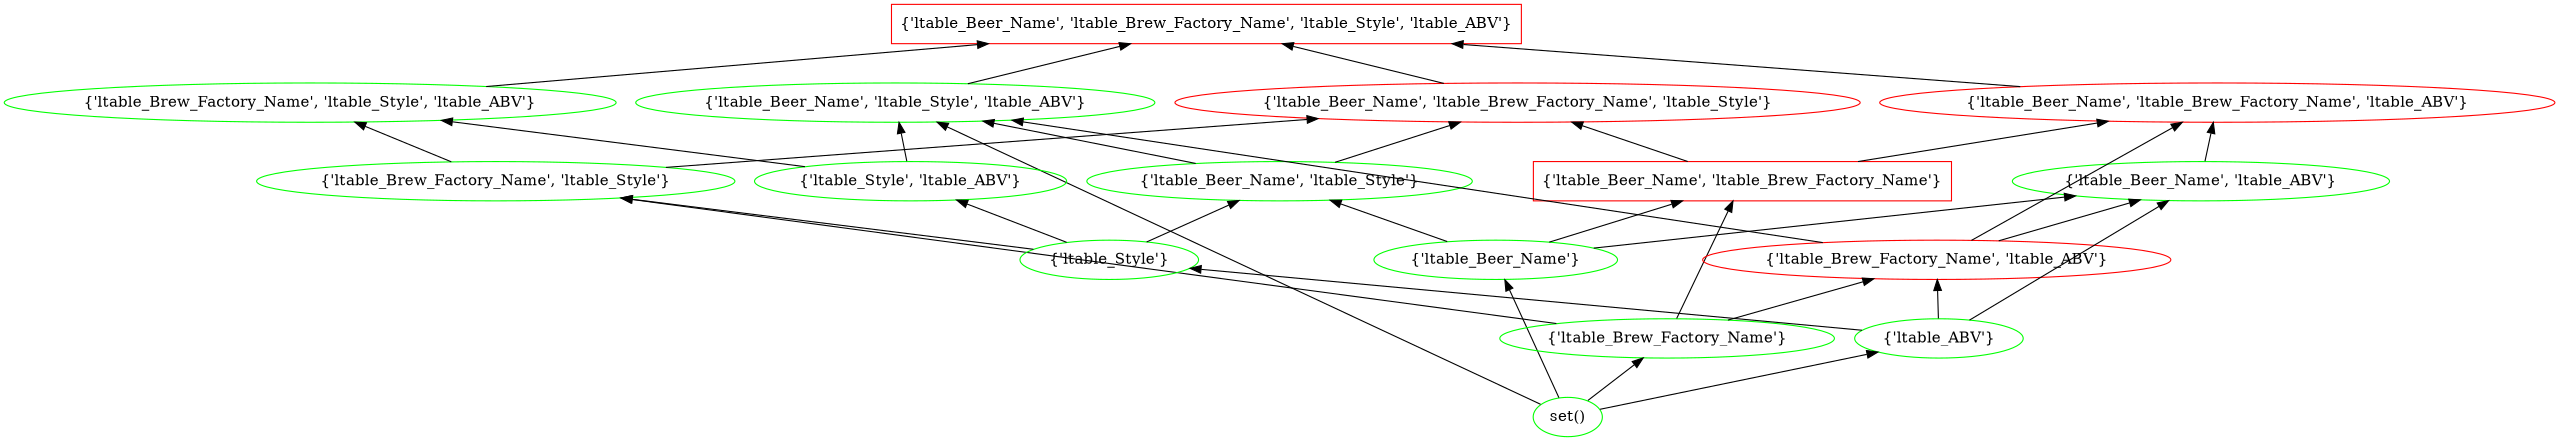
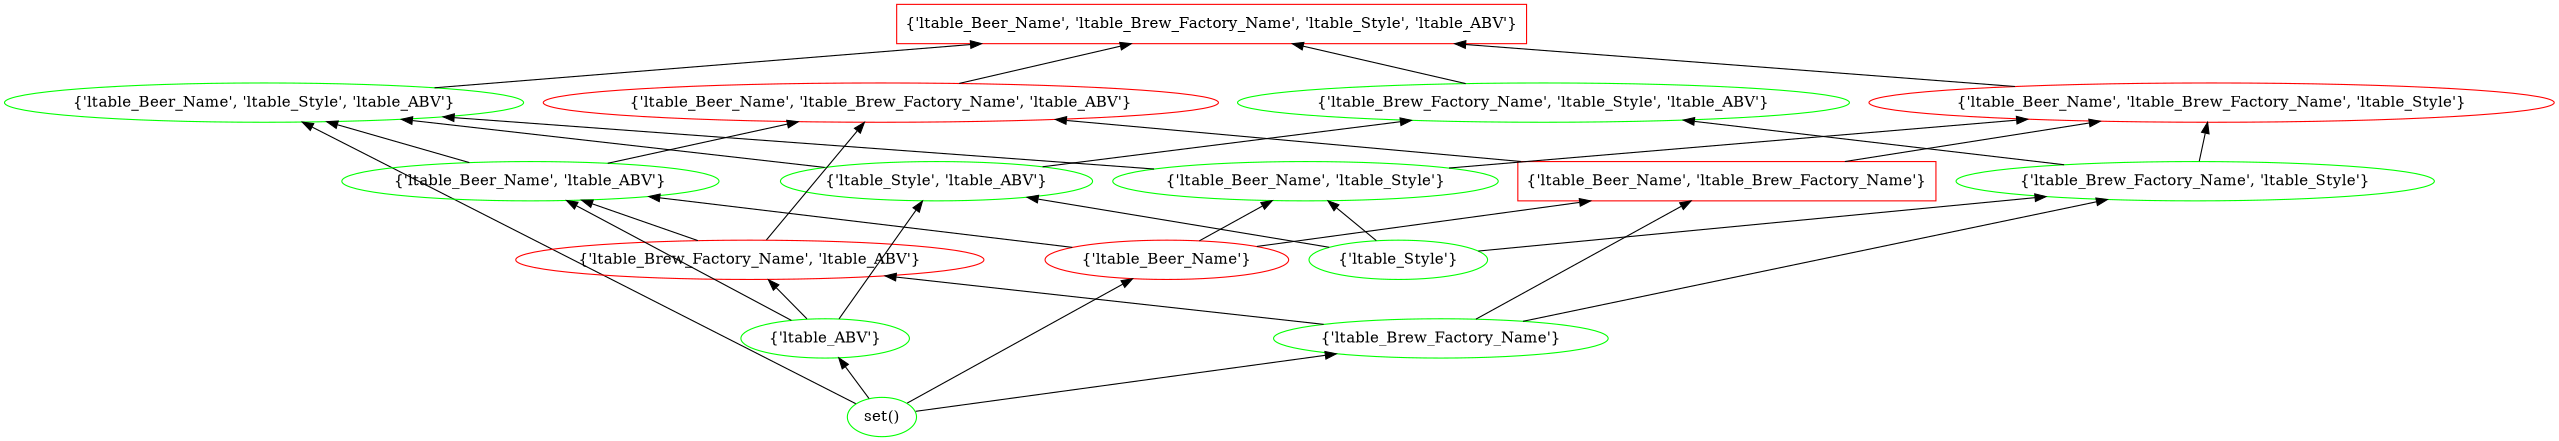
  digraph {
    rankdir=BT
    splines=line
    node [color=green]
    "{'ltable_Beer_Name', 'ltable_Brew_Factory_Name', 'ltable_Style', 'ltable_ABV'}" [color=red shape=box]
    "set()" [shape=ellipse]
-   "{'ltable_Beer_Name'}"
+   "{'ltable_Beer_Name'}" [color=red]
    "{'ltable_Brew_Factory_Name'}"
    "{'ltable_ABV'}"
    "{'ltable_Beer_Name', 'ltable_Style', 'ltable_ABV'}"
    "{'ltable_Beer_Name', 'ltable_Brew_Factory_Name'}" [color=red shape=box]
    "{'ltable_Beer_Name', 'ltable_Style'}"
    "{'ltable_Beer_Name', 'ltable_ABV'}"
    "{'ltable_Brew_Factory_Name', 'ltable_Style'}"
    "{'ltable_Brew_Factory_Name', 'ltable_ABV'}" [color=red]
    "{'ltable_Style'}"
    "{'ltable_Style', 'ltable_ABV'}"
    "{'ltable_Beer_Name', 'ltable_Brew_Factory_Name', 'ltable_Style'}" [color=red]
    "{'ltable_Beer_Name', 'ltable_Brew_Factory_Name', 'ltable_ABV'}" [color=red]
    "{'ltable_Brew_Factory_Name', 'ltable_Style', 'ltable_ABV'}"
    "set()" -> "{'ltable_Beer_Name'}"
    "set()" -> "{'ltable_Brew_Factory_Name'}"
    "set()" -> "{'ltable_ABV'}"
    "set()" -> "{'ltable_Beer_Name', 'ltable_Style', 'ltable_ABV'}"
    "{'ltable_Beer_Name'}" -> "{'ltable_Beer_Name', 'ltable_Brew_Factory_Name'}"
    "{'ltable_Beer_Name'}" -> "{'ltable_Beer_Name', 'ltable_Style'}"
    "{'ltable_Beer_Name'}" -> "{'ltable_Beer_Name', 'ltable_ABV'}"
    "{'ltable_Brew_Factory_Name'}" -> "{'ltable_Beer_Name', 'ltable_Brew_Factory_Name'}"
    "{'ltable_Brew_Factory_Name'}" -> "{'ltable_Brew_Factory_Name', 'ltable_Style'}"
    "{'ltable_Brew_Factory_Name'}" -> "{'ltable_Brew_Factory_Name', 'ltable_ABV'}"
    "{'ltable_ABV'}" -> "{'ltable_Beer_Name', 'ltable_ABV'}"
    "{'ltable_ABV'}" -> "{'ltable_Brew_Factory_Name', 'ltable_ABV'}"
-   "{'ltable_ABV'}" -> "{'ltable_Style'}"
+   "{'ltable_ABV'}" -> "{'ltable_Style', 'ltable_ABV'}"
    "{'ltable_Beer_Name', 'ltable_Style', 'ltable_ABV'}" -> "{'ltable_Beer_Name', 'ltable_Brew_Factory_Name', 'ltable_Style', 'ltable_ABV'}"
    "{'ltable_Beer_Name', 'ltable_Brew_Factory_Name'}" -> "{'ltable_Beer_Name', 'ltable_Brew_Factory_Name', 'ltable_Style'}"
    "{'ltable_Beer_Name', 'ltable_Brew_Factory_Name'}" -> "{'ltable_Beer_Name', 'ltable_Brew_Factory_Name', 'ltable_ABV'}"
    "{'ltable_Beer_Name', 'ltable_Style'}" -> "{'ltable_Beer_Name', 'ltable_Style', 'ltable_ABV'}"
    "{'ltable_Beer_Name', 'ltable_Style'}" -> "{'ltable_Beer_Name', 'ltable_Brew_Factory_Name', 'ltable_Style'}"
-   "{'ltable_Brew_Factory_Name', 'ltable_ABV'}" -> "{'ltable_Beer_Name', 'ltable_Style', 'ltable_ABV'}"
+   "{'ltable_Beer_Name', 'ltable_ABV'}" -> "{'ltable_Beer_Name', 'ltable_Style', 'ltable_ABV'}"
    "{'ltable_Beer_Name', 'ltable_ABV'}" -> "{'ltable_Beer_Name', 'ltable_Brew_Factory_Name', 'ltable_ABV'}"
    "{'ltable_Brew_Factory_Name', 'ltable_Style'}" -> "{'ltable_Beer_Name', 'ltable_Brew_Factory_Name', 'ltable_Style'}"
    "{'ltable_Brew_Factory_Name', 'ltable_Style'}" -> "{'ltable_Brew_Factory_Name', 'ltable_Style', 'ltable_ABV'}"
    "{'ltable_Brew_Factory_Name', 'ltable_ABV'}" -> "{'ltable_Beer_Name', 'ltable_ABV'}"
    "{'ltable_Brew_Factory_Name', 'ltable_ABV'}" -> "{'ltable_Beer_Name', 'ltable_Brew_Factory_Name', 'ltable_ABV'}"
    "{'ltable_Style'}" -> "{'ltable_Beer_Name', 'ltable_Style'}"
    "{'ltable_Style'}" -> "{'ltable_Brew_Factory_Name', 'ltable_Style'}"
    "{'ltable_Style'}" -> "{'ltable_Style', 'ltable_ABV'}"
    "{'ltable_Style', 'ltable_ABV'}" -> "{'ltable_Beer_Name', 'ltable_Style', 'ltable_ABV'}"
    "{'ltable_Style', 'ltable_ABV'}" -> "{'ltable_Brew_Factory_Name', 'ltable_Style', 'ltable_ABV'}"
    "{'ltable_Beer_Name', 'ltable_Brew_Factory_Name', 'ltable_Style'}" -> "{'ltable_Beer_Name', 'ltable_Brew_Factory_Name', 'ltable_Style', 'ltable_ABV'}"
    "{'ltable_Beer_Name', 'ltable_Brew_Factory_Name', 'ltable_ABV'}" -> "{'ltable_Beer_Name', 'ltable_Brew_Factory_Name', 'ltable_Style', 'ltable_ABV'}"
    "{'ltable_Brew_Factory_Name', 'ltable_Style', 'ltable_ABV'}" -> "{'ltable_Beer_Name', 'ltable_Brew_Factory_Name', 'ltable_Style', 'ltable_ABV'}"
  }
